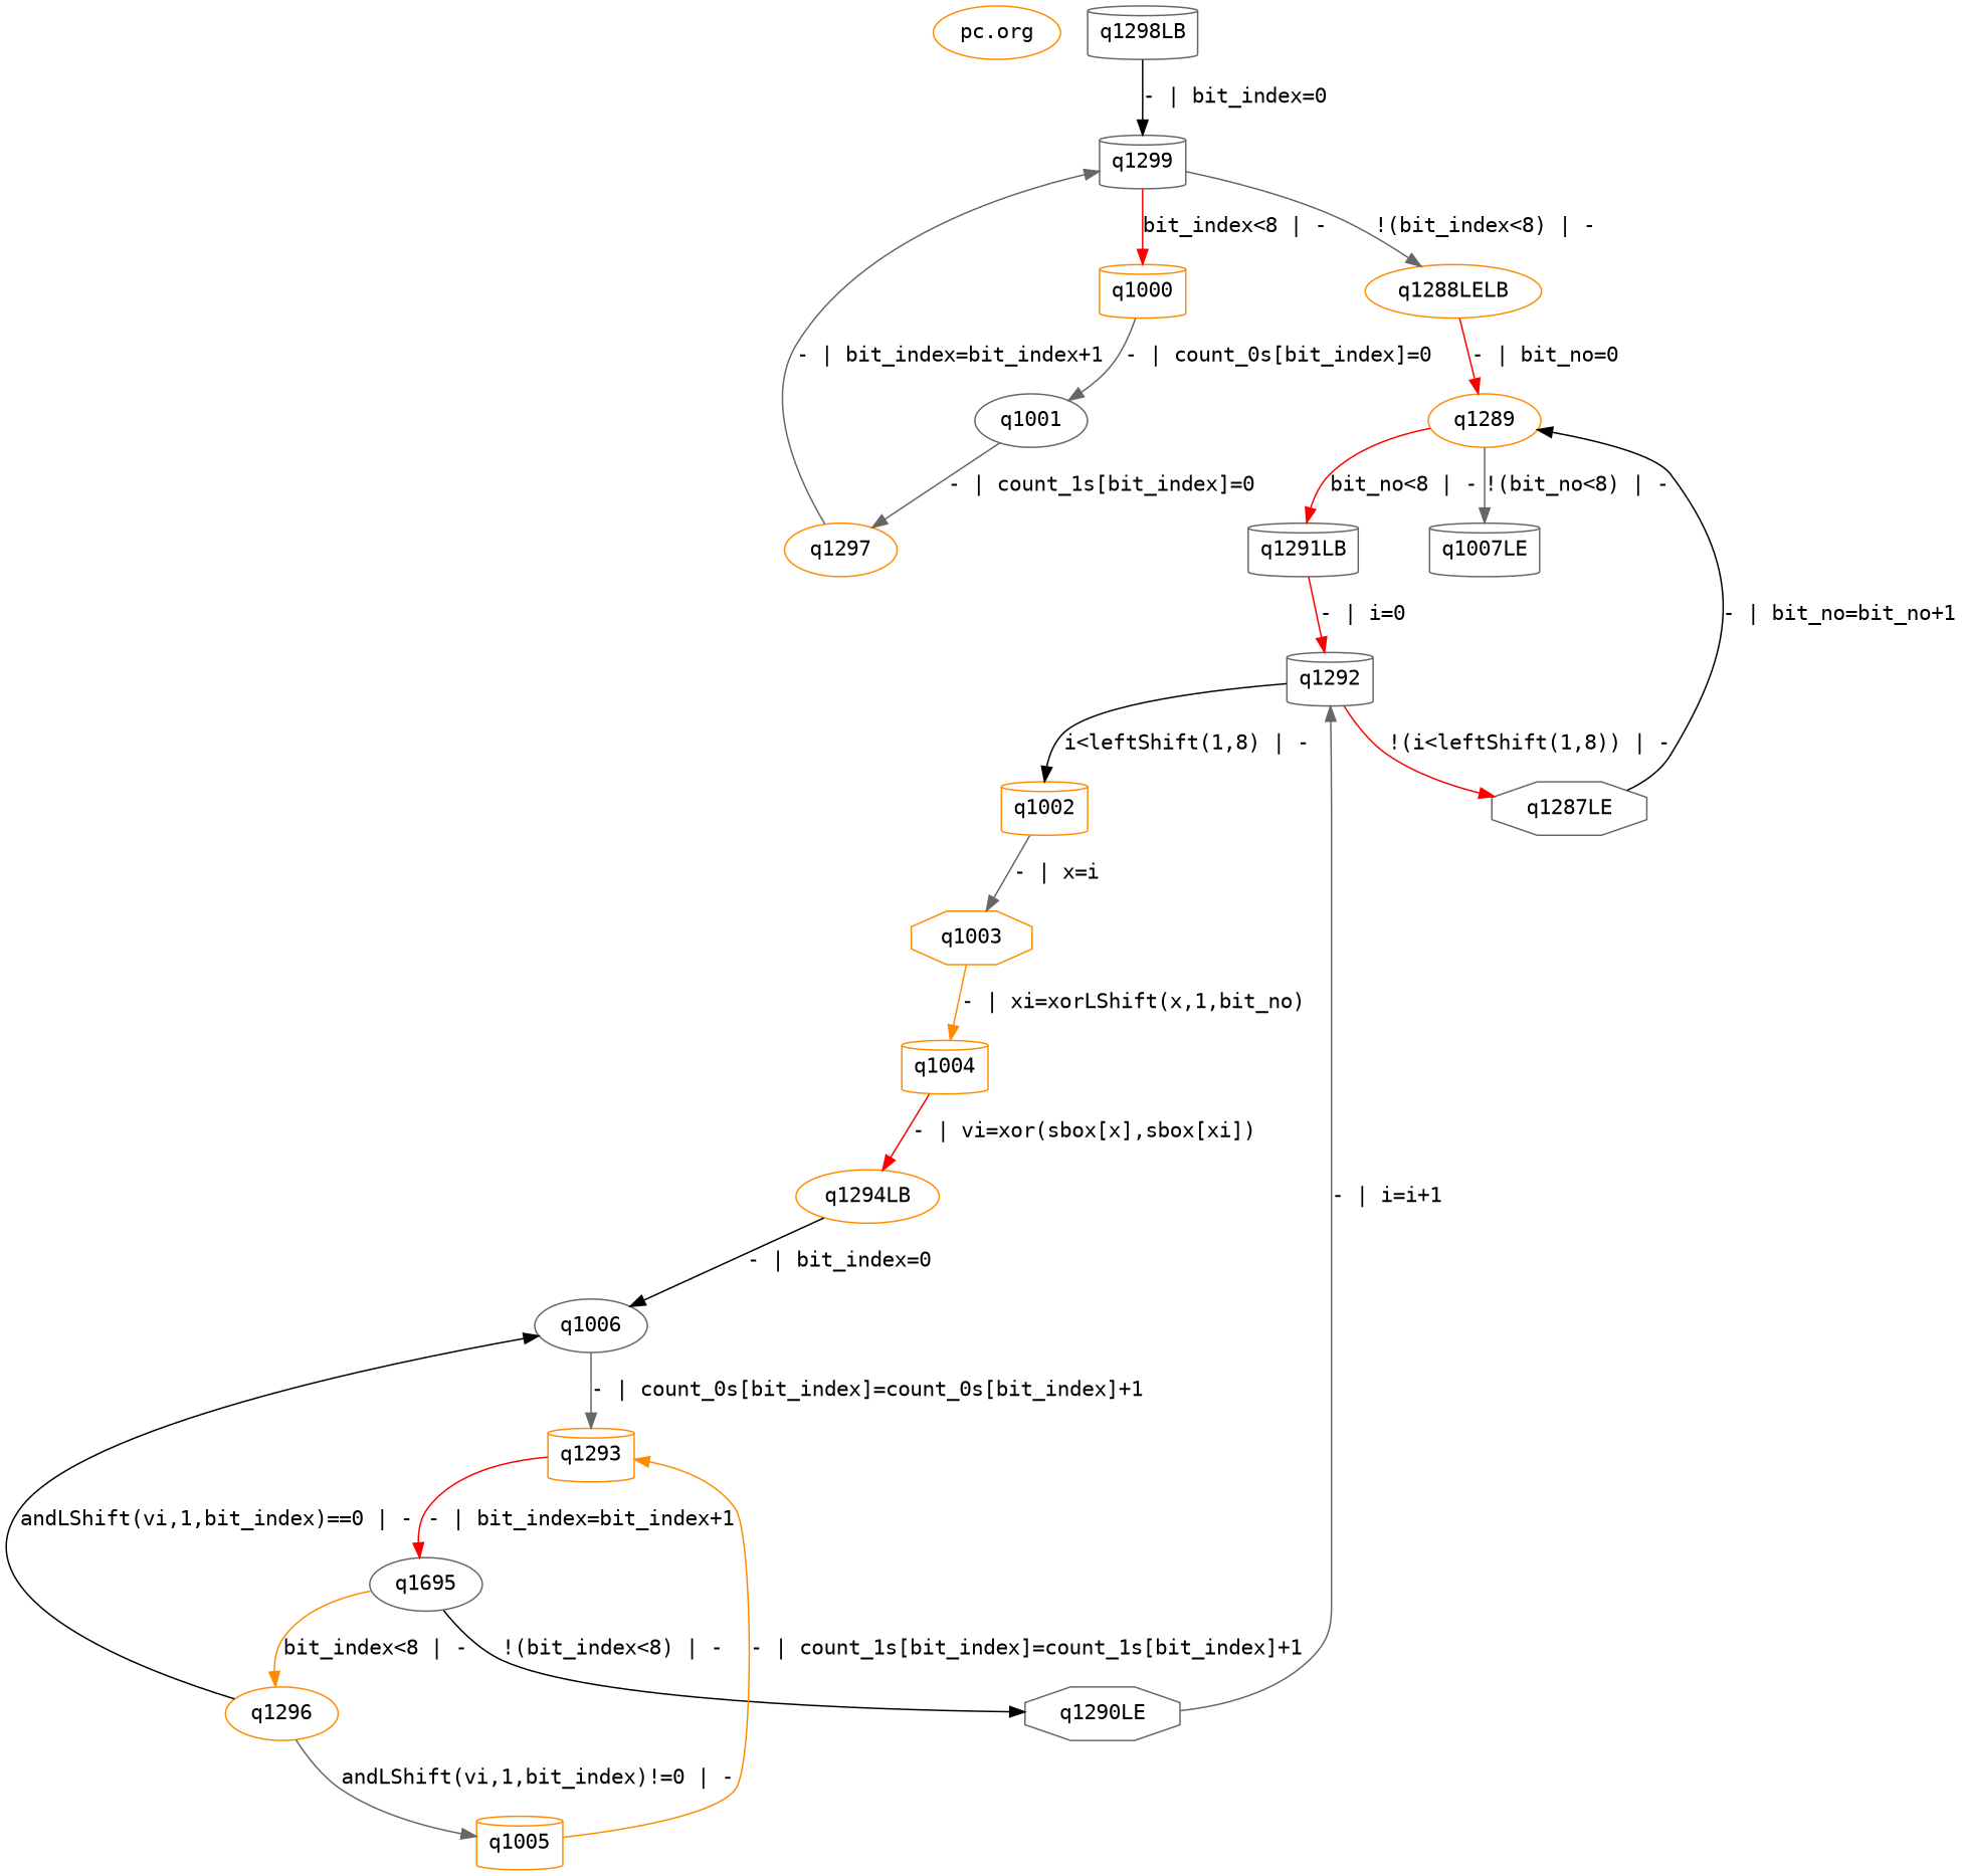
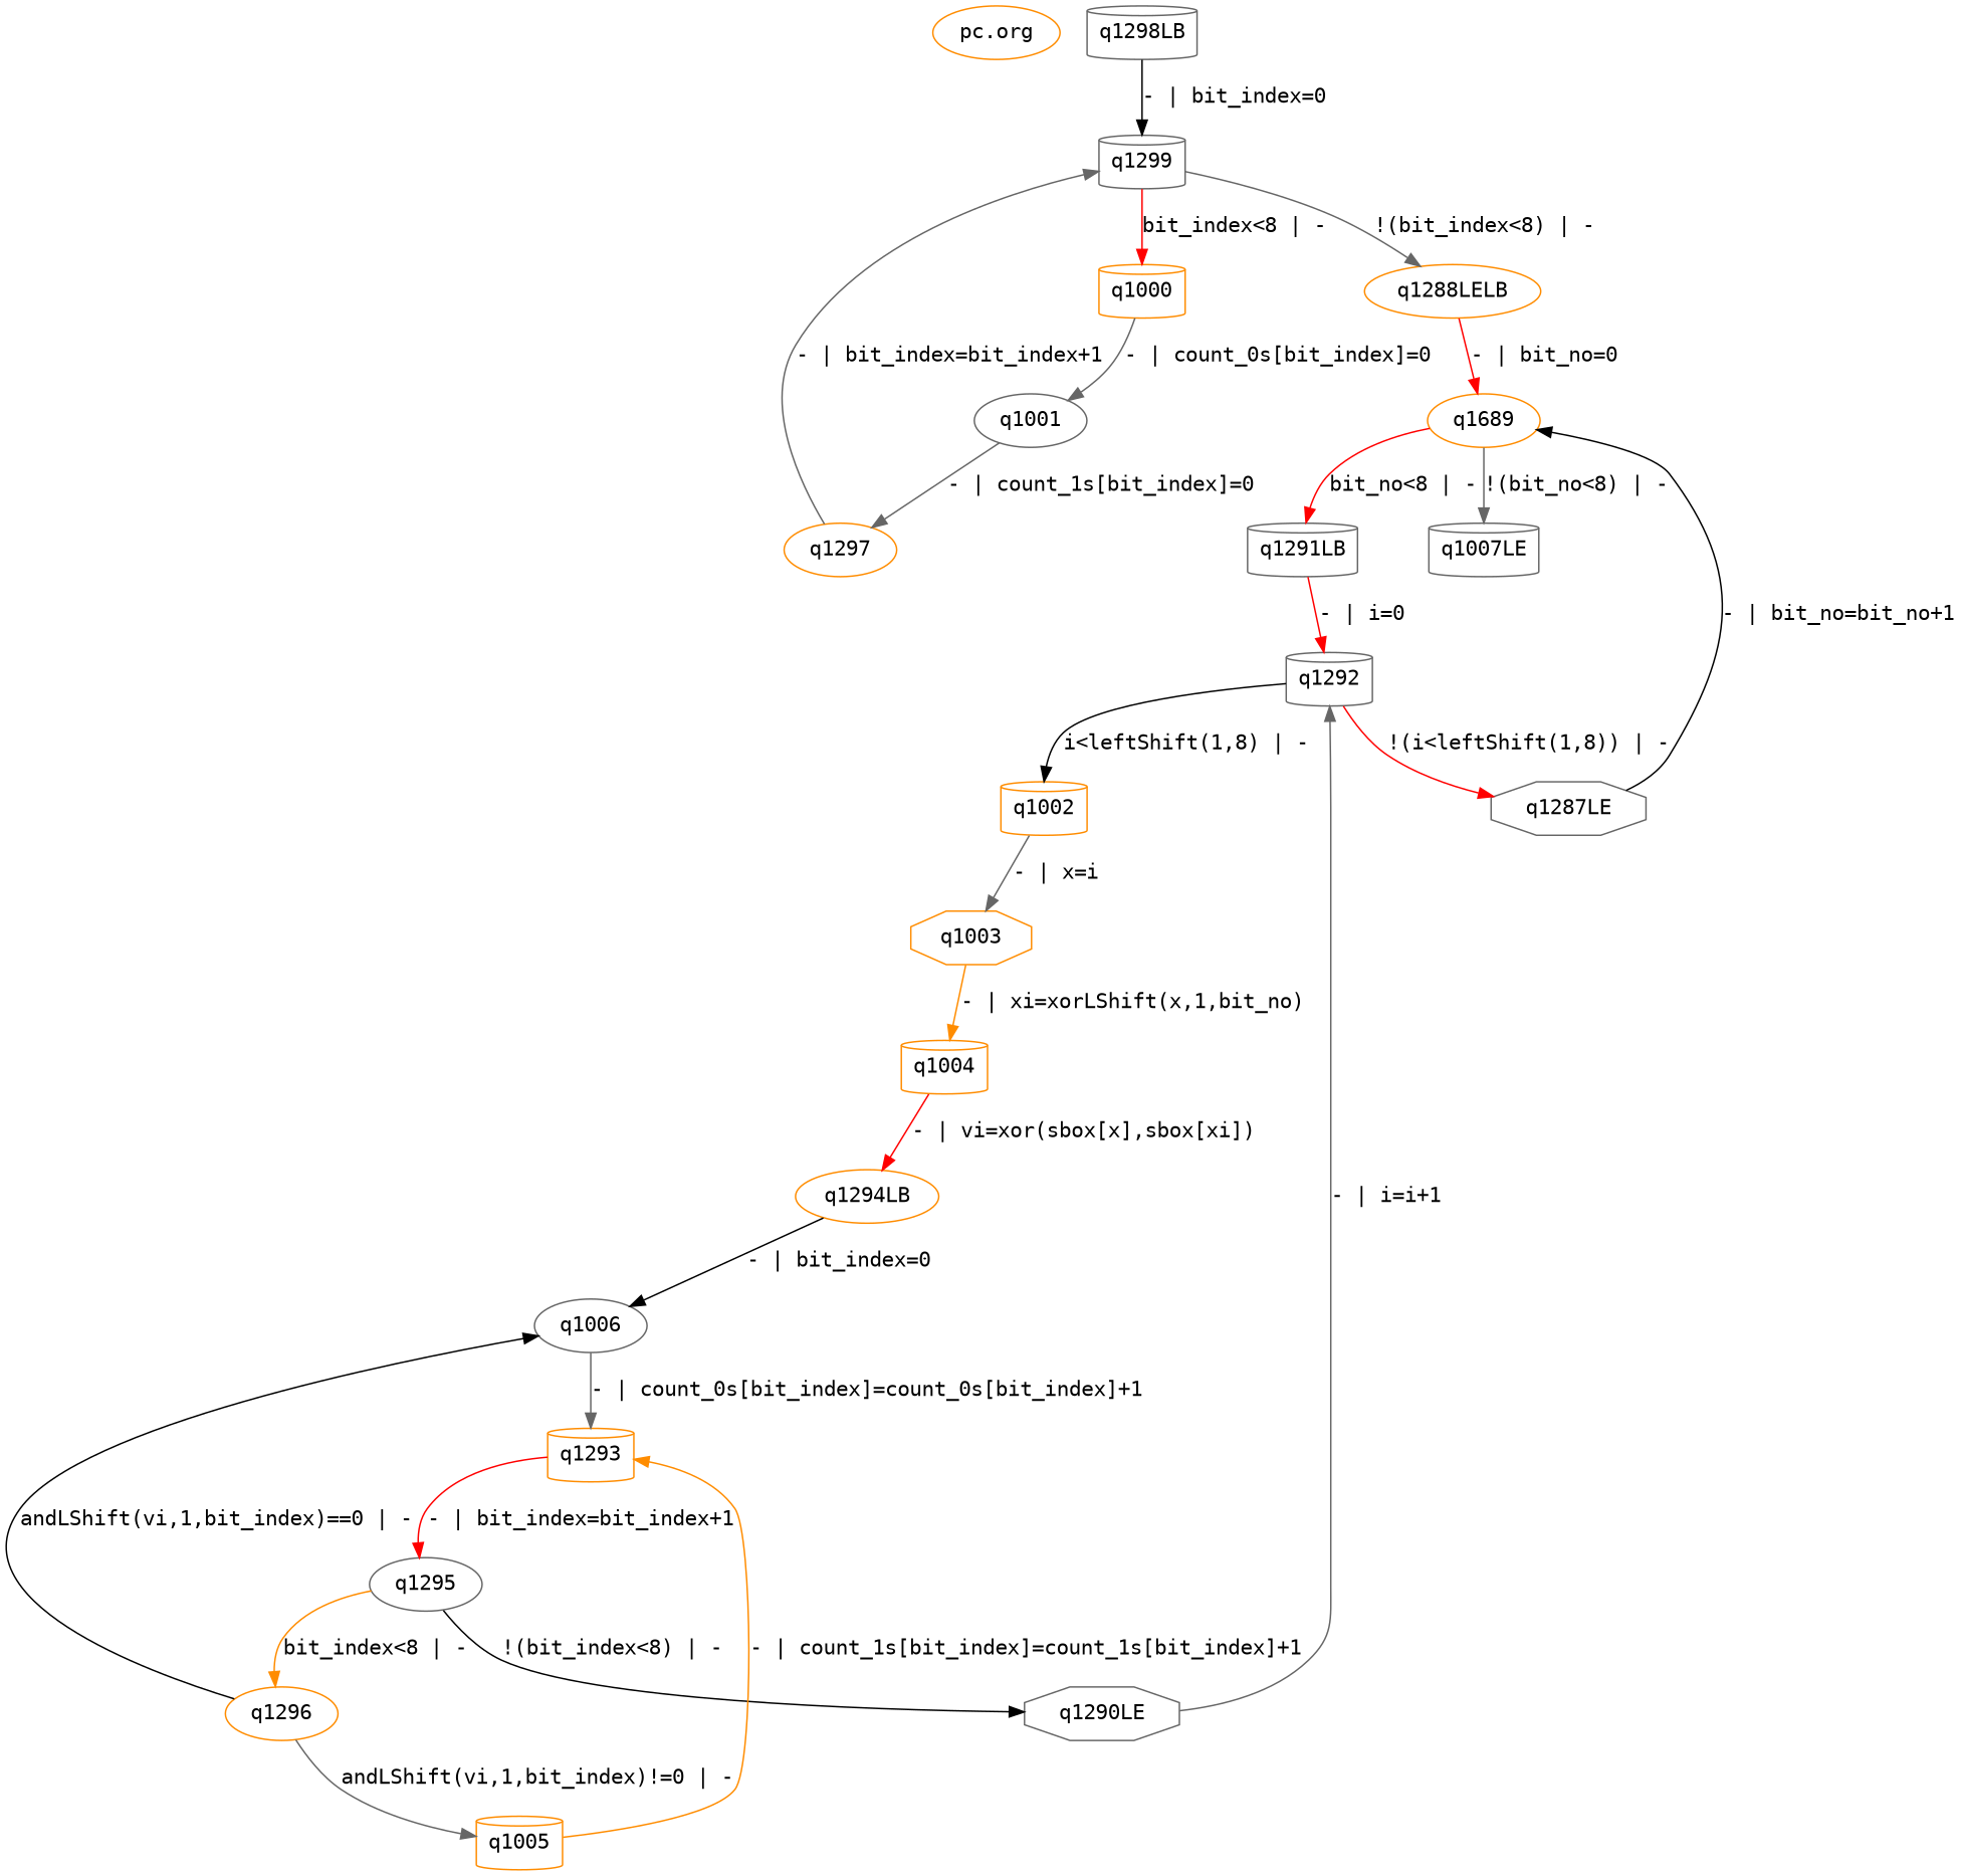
  digraph {
    fontname="DejaVu Sans Mono"
    node [color=darkorange fontname="DejaVu Sans Mono" shape=cylinder]
    edge [color=gray40 fontname="DejaVu Sans Mono"]
    "pc.org" [shape=ellipse]
    q1298LB [color=gray40]
    q1299 [color=gray40]
    q1000
    q1288LELB [shape=ellipse]
    q1001 [color=gray40 shape=ellipse]
-   q1289 [shape=ellipse]
+   q1289 [shape=ellipse label=q1689]
    q1297 [shape=ellipse]
    q1291LB [color=gray40]
    q1007LE [color=gray40]
    q1292 [color=gray40]
    q1002
    q1287LE [color=gray40 shape=octagon]
    q1003 [shape=octagon]
    q1004
    q1294LB [shape=ellipse]
    q1006 [color=gray40 shape=ellipse]
-   q1295 [color=gray40 shape=ellipse label=q1695]
+   q1295 [color=gray40 shape=ellipse]
    q1296 [shape=ellipse]
    q1290LE [color=gray40 shape=octagon]
    q1005
    q1293
    q1298LB -> q1299 [color=black label="- | bit_index=0"]
    q1299 -> q1000 [color=red label="bit_index<8 | -"]
    q1299 -> q1288LELB [label="!(bit_index<8) | -"]
    q1000 -> q1001 [label="- | count_0s[bit_index]=0"]
    q1288LELB -> q1289 [color=red label="- | bit_no=0"]
    q1001 -> q1297 [label="- | count_1s[bit_index]=0"]
    q1289 -> q1291LB [color=red label="bit_no<8 | -"]
    q1289 -> q1007LE [label="!(bit_no<8) | -"]
    q1297 -> q1299 [label="- | bit_index=bit_index+1"]
    q1291LB -> q1292 [color=red label="- | i=0"]
    q1292 -> q1002 [color=black label="i<leftShift(1,8) | -"]
    q1292 -> q1287LE [color=red label="!(i<leftShift(1,8)) | -"]
    q1002 -> q1003 [label="- | x=i"]
    q1287LE -> q1289 [color=black label="- | bit_no=bit_no+1"]
    q1003 -> q1004 [color=darkorange label="- | xi=xorLShift(x,1,bit_no)"]
    q1004 -> q1294LB [color=red label="- | vi=xor(sbox[x],sbox[xi])"]
    q1294LB -> q1006 [color=black label="- | bit_index=0"]
    q1006 -> q1293 [label="- | count_0s[bit_index]=count_0s[bit_index]+1"]
    q1295 -> q1296 [color=darkorange label="bit_index<8 | -"]
    q1295 -> q1290LE [color=black label="!(bit_index<8) | -"]
    q1296 -> q1006 [color=black label="andLShift(vi,1,bit_index)==0 | -"]
    q1296 -> q1005 [label="andLShift(vi,1,bit_index)!=0 | -"]
    q1290LE -> q1292 [label="- | i=i+1"]
    q1005 -> q1293 [color=darkorange label="- | count_1s[bit_index]=count_1s[bit_index]+1"]
    q1293 -> q1295 [color=red label="- | bit_index=bit_index+1"]
  }
